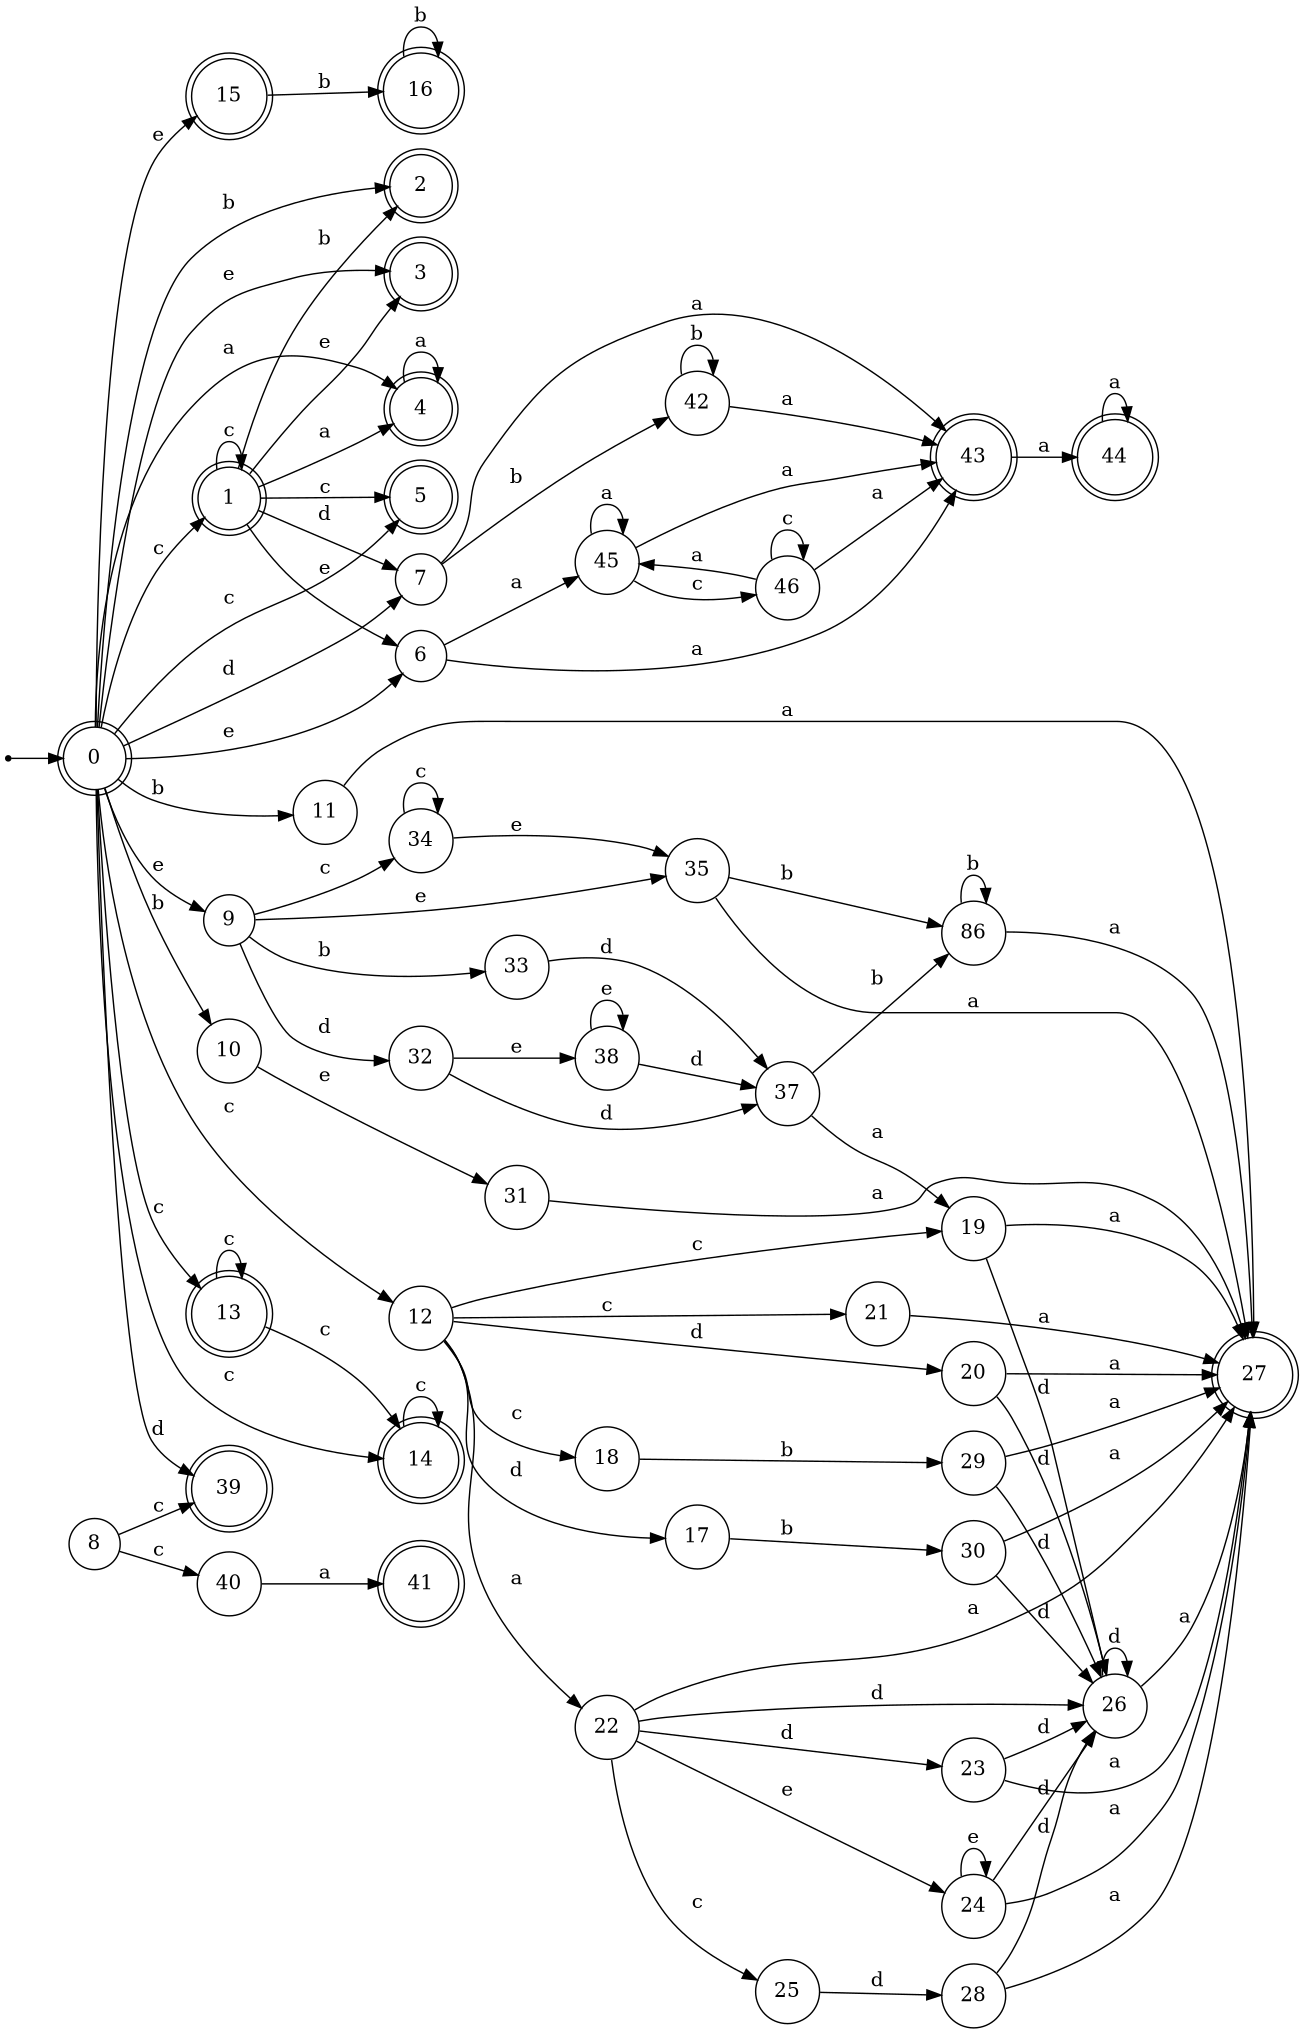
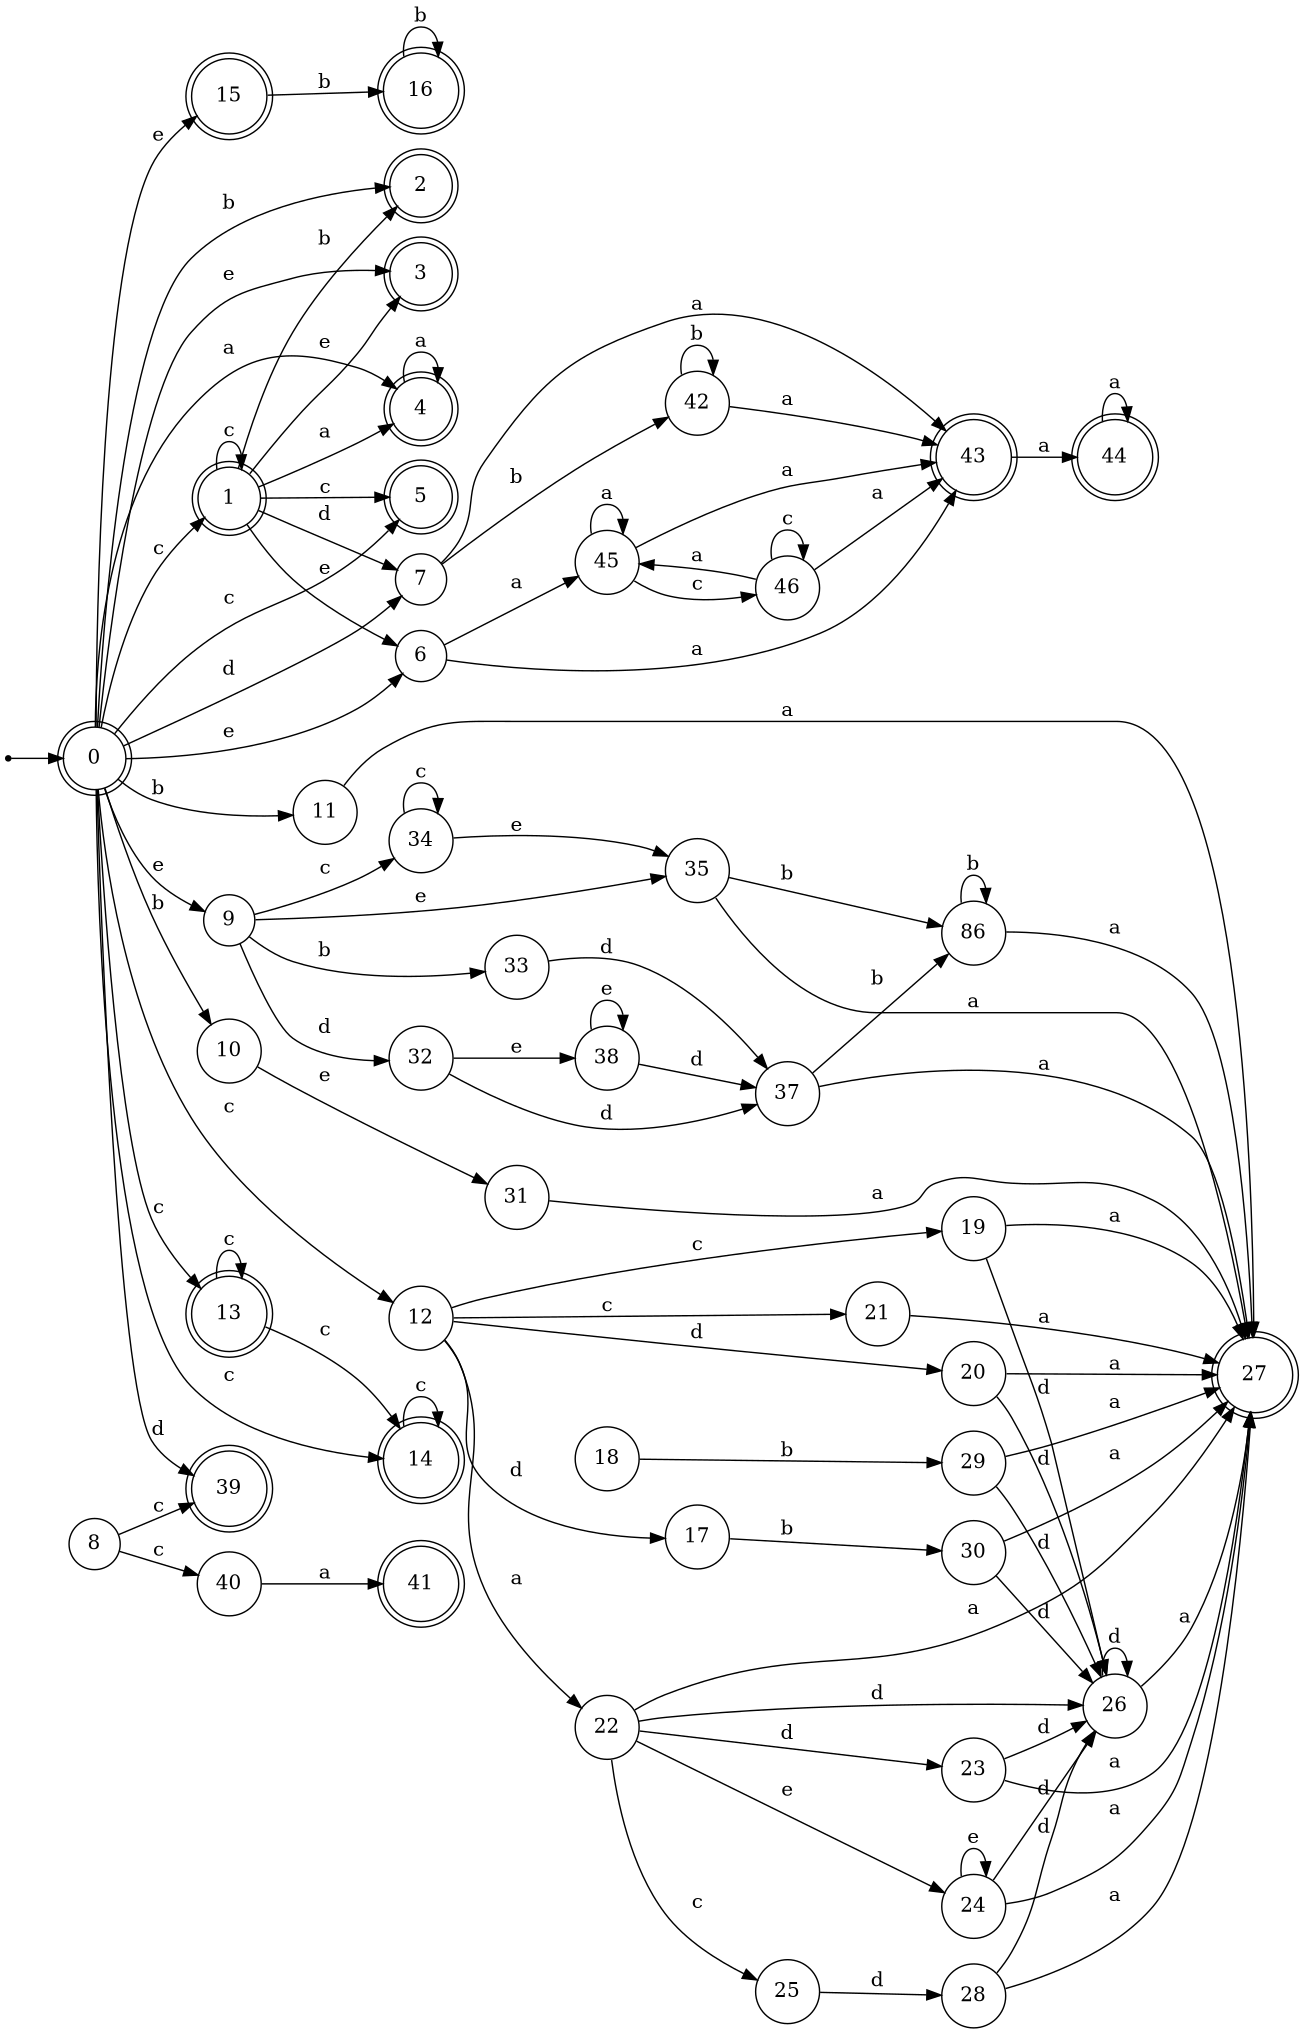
  digraph {
    rankdir=LR
    node [shape=circle]
    dummy0 [shape=point]
    0 [shape=doublecircle]
    1 [shape=doublecircle]
    2 [shape=doublecircle]
    3 [shape=doublecircle]
    4 [shape=doublecircle]
    5 [shape=doublecircle]
    6
    7
    9
    10
    11
    12
    13 [shape=doublecircle]
    14 [shape=doublecircle]
    15 [shape=doublecircle]
    39 [shape=doublecircle]
    43 [shape=doublecircle]
    45
    42
    8
    40
    32
    33
    34
    35
    31
    27 [shape=doublecircle]
    17
    18
    19
    20
    21
    22
    16 [shape=doublecircle]
    44 [shape=doublecircle]
    46
    41 [shape=doublecircle]
    37
    38
    n41 [label=86]
    30
    29
    26
    23
    24
    25
    28
    dummy0 -> 0
    0 -> 1 [label=c]
    0 -> 2 [label=b]
    0 -> 3 [label=e]
    0 -> 4 [label=a]
    0 -> 5 [label=c]
    0 -> 6 [label=e]
    0 -> 7 [label=d]
    0 -> 9 [label=e]
    0 -> 10 [label=b]
    0 -> 11 [label=b]
    0 -> 12 [label=c]
    0 -> 13 [label=c]
    0 -> 14 [label=c]
    0 -> 15 [label=e]
    0 -> 39 [label=d]
    1 -> 1 [label=c]
    1 -> 2 [label=b]
    1 -> 3 [label=e]
    1 -> 4 [label=a]
    1 -> 5 [label=c]
    1 -> 6 [label=e]
    1 -> 7 [label=d]
    4 -> 4 [label=a]
    6 -> 43 [label=a]
    6 -> 45 [label=a]
    7 -> 43 [label=a]
    7 -> 42 [label=b]
    9 -> 32 [label=d]
    9 -> 33 [label=b]
    9 -> 34 [label=c]
    9 -> 35 [label=e]
    10 -> 31 [label=e]
    11 -> 27 [label=a]
    12 -> 17 [label=d]
-   12 -> 18 [label=c]
    12 -> 19 [label=c]
    12 -> 20 [label=d]
    12 -> 21 [label=c]
    12 -> 22 [label=a]
    13 -> 13 [label=c]
    13 -> 14 [label=c]
    14 -> 14 [label=c]
    15 -> 16 [label=b]
    43 -> 44 [label=a]
    45 -> 43 [label=a]
    45 -> 45 [label=a]
    45 -> 46 [label=c]
    42 -> 43 [label=a]
    42 -> 42 [label=b]
    8 -> 39 [label=c]
    8 -> 40 [label=c]
    40 -> 41 [label=a]
    32 -> 37 [label=d]
    32 -> 38 [label=e]
    33 -> 37 [label=d]
    34 -> 34 [label=c]
    34 -> 35 [label=e]
    35 -> 27 [label=a]
    35 -> n41 [label=b]
    31 -> 27 [label=a]
    17 -> 30 [label=b]
    18 -> 29 [label=b]
    19 -> 27 [label=a]
    19 -> 26 [label=d]
    20 -> 27 [label=a]
    20 -> 26 [label=d]
    21 -> 27 [label=a]
    22 -> 27 [label=a]
    22 -> 26 [label=d]
    22 -> 23 [label=d]
    22 -> 24 [label=e]
    22 -> 25 [label=c]
    16 -> 16 [label=b]
    44 -> 44 [label=a]
    46 -> 43 [label=a]
    46 -> 45 [label=a]
    46 -> 46 [label=c]
-   37 -> 19 [label=a]
+   37 -> 27 [label=a]
    37 -> n41 [label=b]
    38 -> 37 [label=d]
    38 -> 38 [label=e]
    n41 -> 27 [label=a]
    n41 -> n41 [label=b]
    30 -> 27 [label=a]
    30 -> 26 [label=d]
    29 -> 27 [label=a]
    29 -> 26 [label=d]
    26 -> 27 [label=a]
    26 -> 26 [label=d]
    23 -> 27 [label=a]
    23 -> 26 [label=d]
    24 -> 27 [label=a]
    24 -> 26 [label=d]
    24 -> 24 [label=e]
    25 -> 28 [label=d]
    28 -> 27 [label=a]
    28 -> 26 [label=d]
  }
